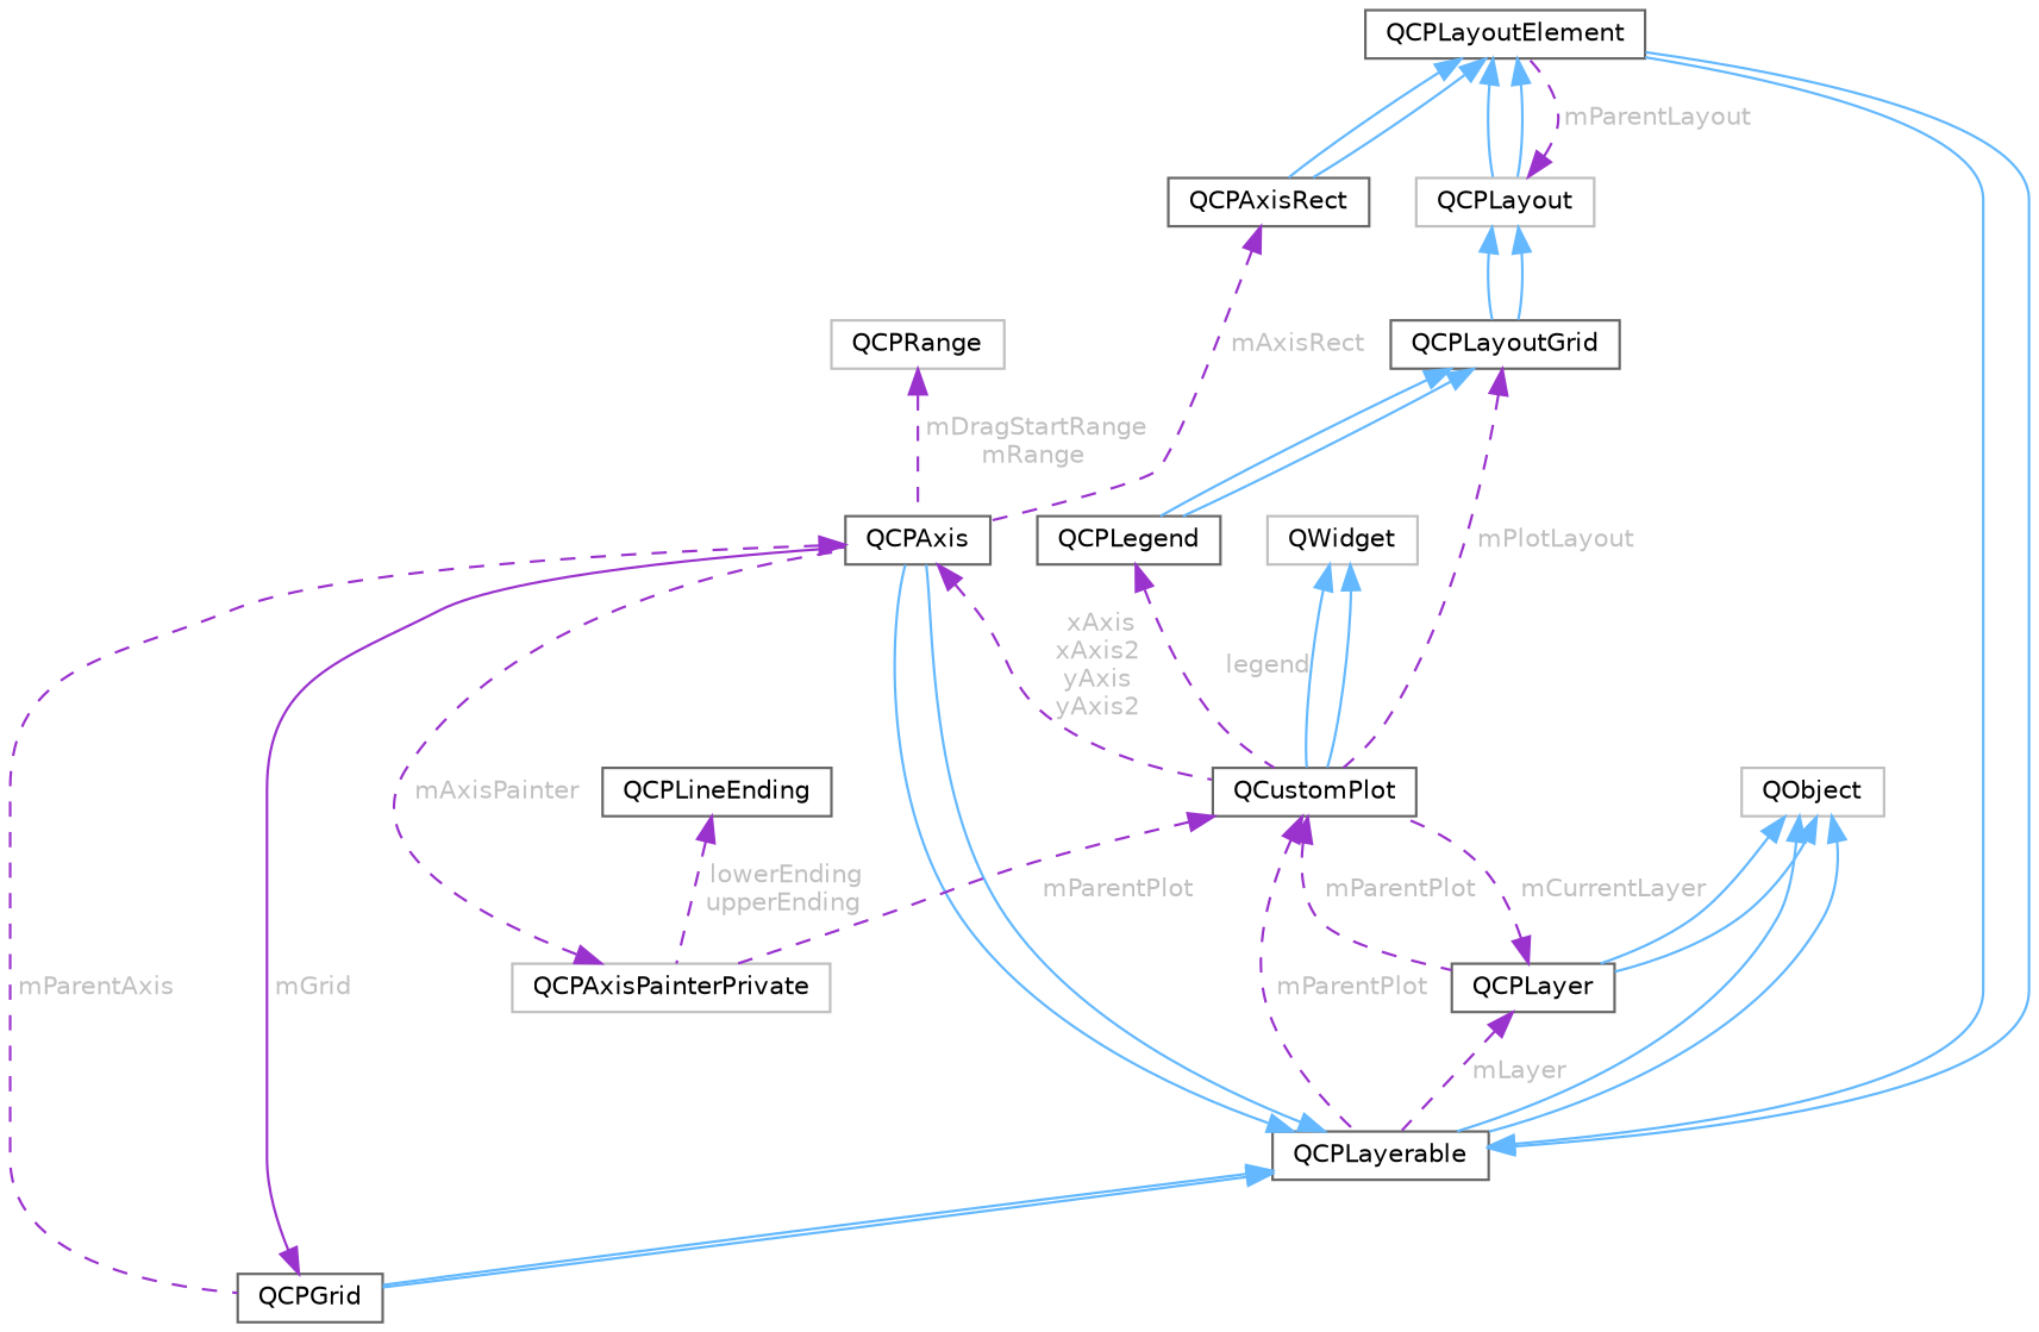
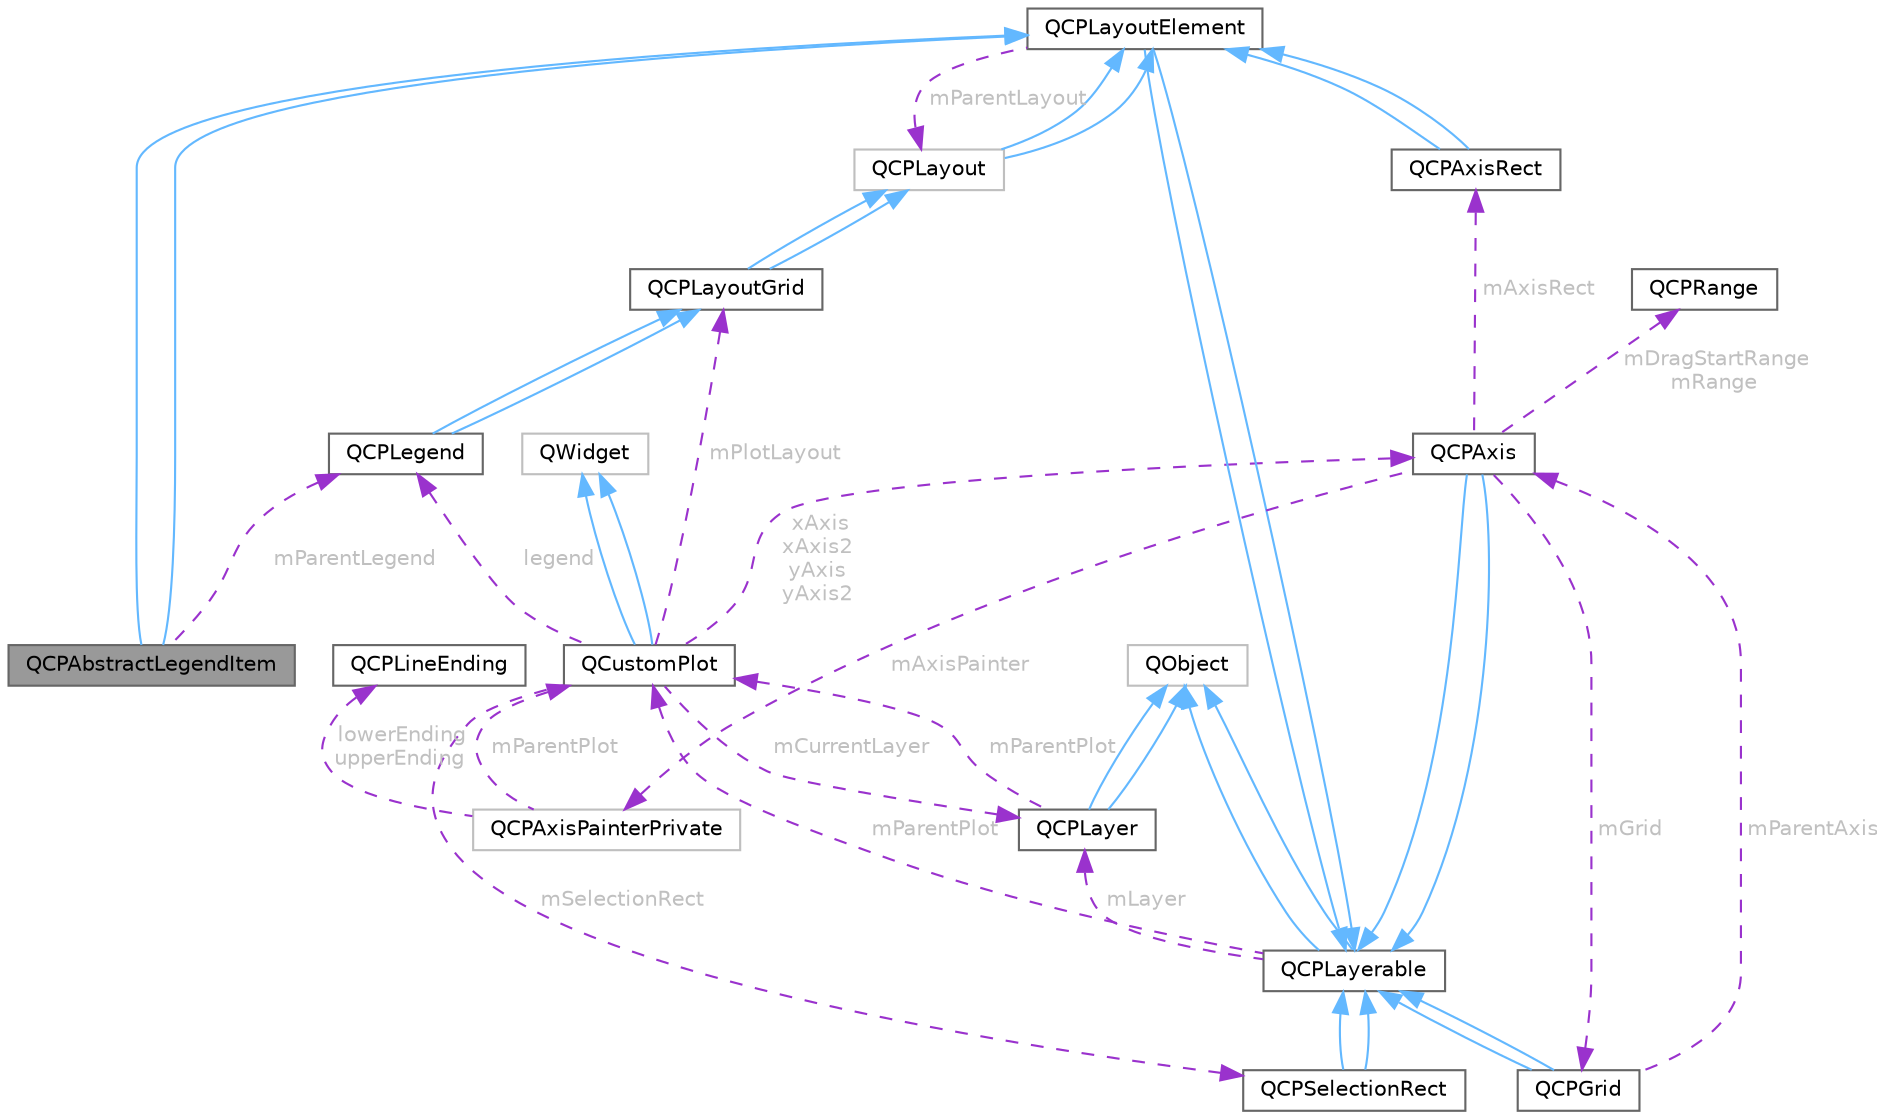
  digraph {
    node [color=gray40 fillcolor=white fontname=Helvetica fontsize=10 shape=box style=filled]
    edge [color=steelblue1 dir=back fontname=Helvetica fontsize=10 labelfontname=Helvetica labelfontsize=10 style=solid]
+   n1 [fillcolor=grey60 fontcolor=black height=0.2 label=QCPAbstractLegendItem width=0.4]
    n2 [height=0.2 label=QCPLayoutElement width=0.4]
    n3 [height=0.2 label=QCPAxisRect width=0.4]
    n4 [color=grey75 height=0.2 label=QCPLayout width=0.4]
    n5 [height=0.2 label=QCPAxis width=0.4]
    n6 [height=0.2 label=QCPLayoutGrid width=0.4]
    n7 [height=0.2 label=QCPLayerable width=0.4]
    n8 [height=0.2 label=QCPGrid width=0.4]
+   n9 [height=0.2 label=QCPSelectionRect width=0.4]
    n10 [height=0.2 label=QCustomPlot width=0.4]
    n11 [color=grey75 height=0.2 label=QObject width=0.4]
    n12 [height=0.2 label=QCPLayer width=0.4]
    n13 [color=grey75 height=0.2 label=QCPAxisPainterPrivate width=0.4]
    n14 [color=grey75 height=0.2 label=QWidget width=0.4]
    n15 [height=0.2 label=QCPLegend width=0.4]
-   n16 [color=grey75 height=0.2 label=QCPRange width=0.4]
+   n16 [height=0.2 label=QCPRange width=0.4]
    n17 [height=0.2 label=QCPLineEnding width=0.4]
+   n2 -> n1
+   n2 -> n1
    n2 -> n3
    n2 -> n3
    n2 -> n4
    n2 -> n4
    n3 -> n5 [color=darkorchid3 fontcolor=grey label=" mAxisRect" style=dashed]
    n4 -> n2 [color=darkorchid3 fontcolor=grey label=" mParentLayout" style=dashed]
    n4 -> n6
    n4 -> n6
    n5 -> n8 [color=darkorchid3 fontcolor=grey label=" mParentAxis" style=dashed]
    n5 -> n10 [color=darkorchid3 fontcolor=grey label=" xAxis\nxAxis2\nyAxis\nyAxis2" style=dashed]
    n6 -> n10 [color=darkorchid3 fontcolor=grey label=" mPlotLayout" style=dashed]
    n6 -> n15
    n6 -> n15
    n7 -> n2
    n7 -> n2
    n7 -> n5
    n7 -> n5
    n7 -> n8
    n7 -> n8
-   n8 -> n5 [color=darkorchid3 fontcolor=grey label=" mGrid"]
+   n7 -> n9
+   n7 -> n9
+   n8 -> n5 [color=darkorchid3 fontcolor=grey label=" mGrid" style=dashed]
+   n9 -> n10 [color=darkorchid3 fontcolor=grey label=" mSelectionRect" style=dashed]
    n10 -> n7 [color=darkorchid3 fontcolor=grey label=" mParentPlot" style=dashed]
    n10 -> n12 [color=darkorchid3 fontcolor=grey label=" mParentPlot" style=dashed]
    n10 -> n13 [color=darkorchid3 fontcolor=grey label=" mParentPlot" style=dashed]
    n11 -> n7
    n11 -> n7
    n11 -> n12
    n11 -> n12
    n12 -> n7 [color=darkorchid3 fontcolor=grey label=" mLayer" style=dashed]
    n12 -> n10 [color=darkorchid3 fontcolor=grey label=" mCurrentLayer" style=dashed]
    n13 -> n5 [color=darkorchid3 fontcolor=grey label=" mAxisPainter" style=dashed]
    n14 -> n10
    n14 -> n10
+   n15 -> n1 [color=darkorchid3 fontcolor=grey label=" mParentLegend" style=dashed]
    n15 -> n10 [color=darkorchid3 fontcolor=grey label=" legend" style=dashed]
    n16 -> n5 [color=darkorchid3 fontcolor=grey label=" mDragStartRange\nmRange" style=dashed]
    n17 -> n13 [color=darkorchid3 fontcolor=grey label=" lowerEnding\nupperEnding" style=dashed]
  }
